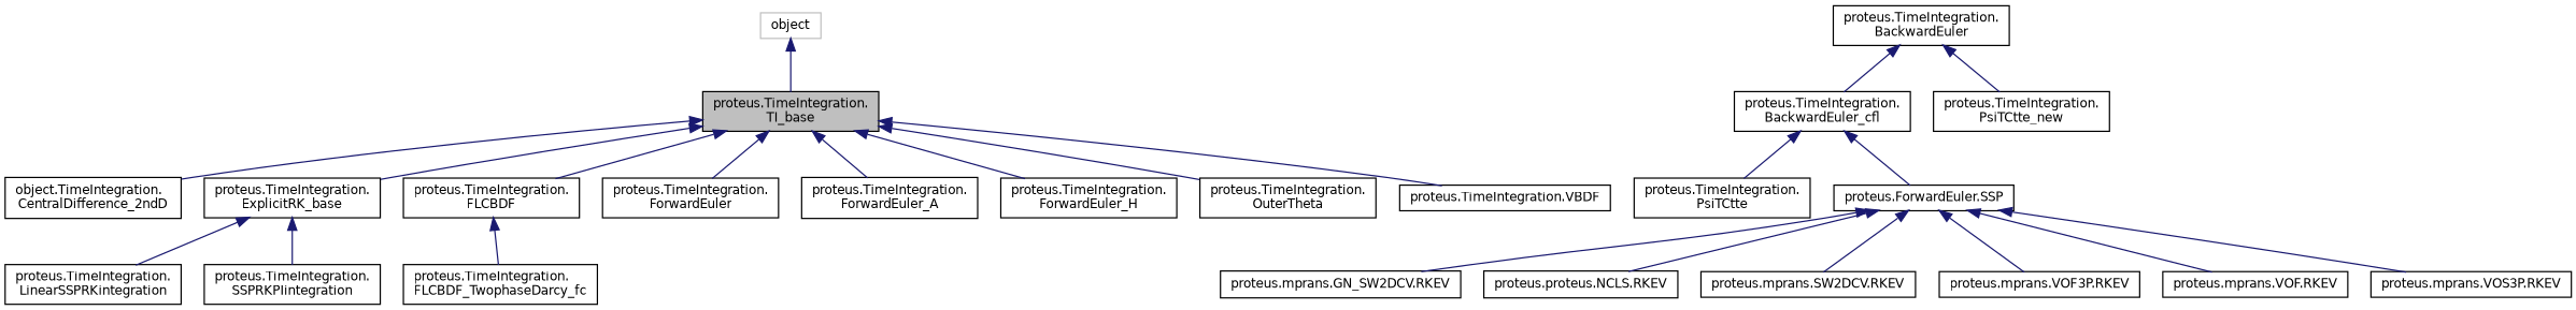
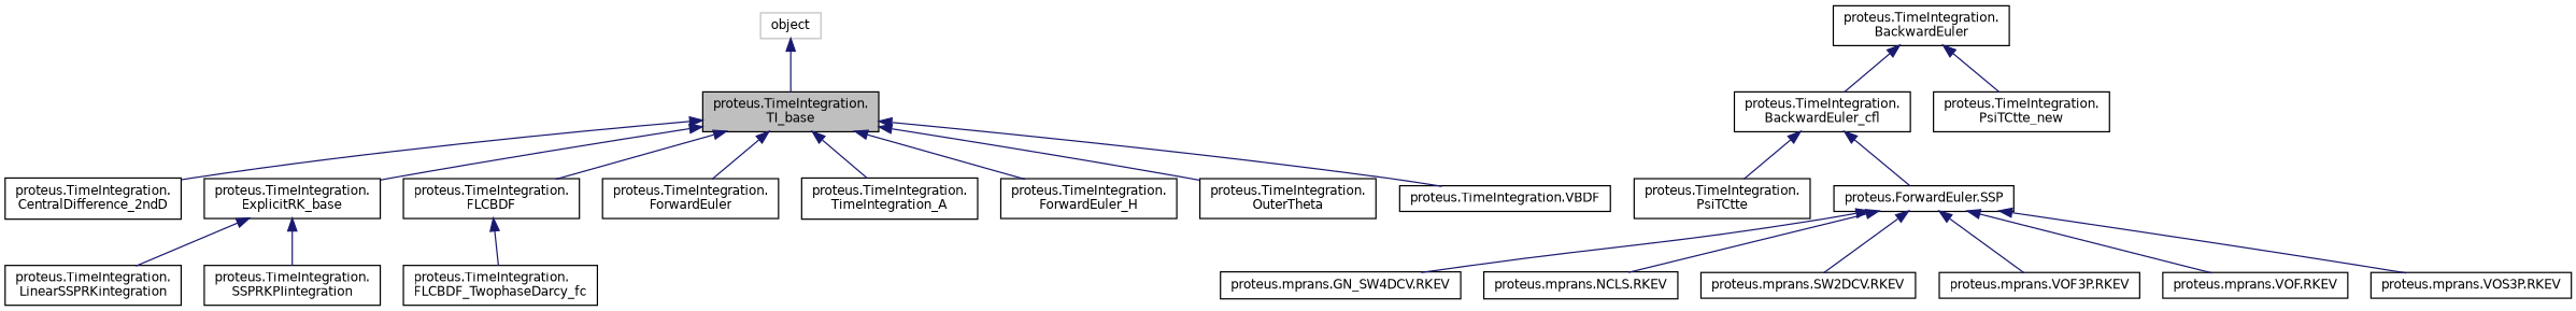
  digraph {
    rankdir=TB
    node [color=black fillcolor=white fontname=Helvetica fontsize=10 shape=record style=filled]
    edge [color=midnightblue dir=back fontname=Helvetica fontsize=10 labelfontname=Helvetica labelfontsize=10 style=solid]
    n1 [fillcolor=grey75 fontcolor=black height=0.2 label="proteus.TimeIntegration.\lTI_base" width=0.4]
-   n2 [height=0.2 label="object.TimeIntegration.\lCentralDifference_2ndD" width=0.4]
+   n2 [height=0.2 label="proteus.TimeIntegration.\lCentralDifference_2ndD" width=0.4]
    n3 [height=0.2 label="proteus.TimeIntegration.\lExplicitRK_base" width=0.4]
    n4 [height=0.2 label="proteus.TimeIntegration.\lFLCBDF" width=0.4]
    n5 [height=0.2 label="proteus.TimeIntegration.\lForwardEuler" width=0.4]
-   n6 [height=0.2 label="proteus.TimeIntegration.\lForwardEuler_A" width=0.4]
+   n6 [height=0.2 label="proteus.TimeIntegration.\lTimeIntegration_A" width=0.4]
    n7 [height=0.2 label="proteus.TimeIntegration.\lForwardEuler_H" width=0.4]
    n8 [height=0.2 label="proteus.TimeIntegration.\lOuterTheta" width=0.4]
    n9 [height=0.2 label="proteus.TimeIntegration.VBDF" width=0.4]
    n10 [height=0.2 label="proteus.TimeIntegration.\lBackwardEuler" width=0.4]
    n11 [height=0.2 label="proteus.TimeIntegration.\lBackwardEuler_cfl" width=0.4]
    n12 [height=0.2 label="proteus.TimeIntegration.\lPsiTCtte_new" width=0.4]
    n13 [height=0.2 label="proteus.TimeIntegration.\lLinearSSPRKintegration" width=0.4]
    n14 [height=0.2 label="proteus.TimeIntegration.\lSSPRKPIintegration" width=0.4]
    n15 [height=0.2 label="proteus.TimeIntegration.\lFLCBDF_TwophaseDarcy_fc" width=0.4]
    n16 [color=grey75 height=0.2 label=object width=0.4]
    n17 [height=0.2 label="proteus.TimeIntegration.\lPsiTCtte" width=0.4]
    n18 [height=0.2 label="proteus.ForwardEuler.SSP" width=0.4]
-   n19 [height=0.2 label="proteus.mprans.GN_SW2DCV.RKEV" width=0.4]
-   n20 [height=0.2 label="proteus.proteus.NCLS.RKEV" width=0.4]
+   n19 [height=0.2 label="proteus.mprans.GN_SW4DCV.RKEV" width=0.4]
+   n20 [height=0.2 label="proteus.mprans.NCLS.RKEV" width=0.4]
    n21 [height=0.2 label="proteus.mprans.SW2DCV.RKEV" width=0.4]
    n22 [height=0.2 label="proteus.mprans.VOF3P.RKEV" width=0.4]
    n23 [height=0.2 label="proteus.mprans.VOF.RKEV" width=0.4]
    n24 [height=0.2 label="proteus.mprans.VOS3P.RKEV" width=0.4]
    n1 -> n2
    n1 -> n3
    n1 -> n4
    n1 -> n5
    n1 -> n6
    n1 -> n7
    n1 -> n8
    n1 -> n9
    n3 -> n13
    n3 -> n14
    n4 -> n15
    n10 -> n11
    n10 -> n12
    n11 -> n17
    n11 -> n18
    n16 -> n1
    n18 -> n19
    n18 -> n20
    n18 -> n21
    n18 -> n22
    n18 -> n23
    n18 -> n24
  }
